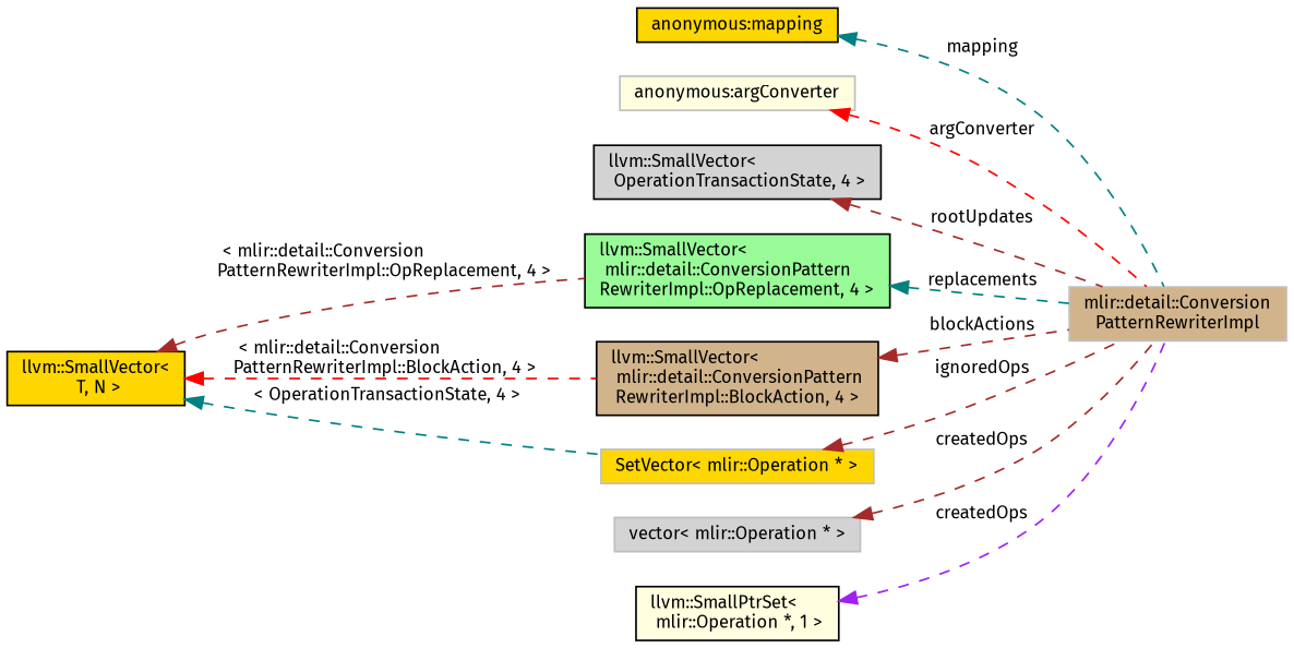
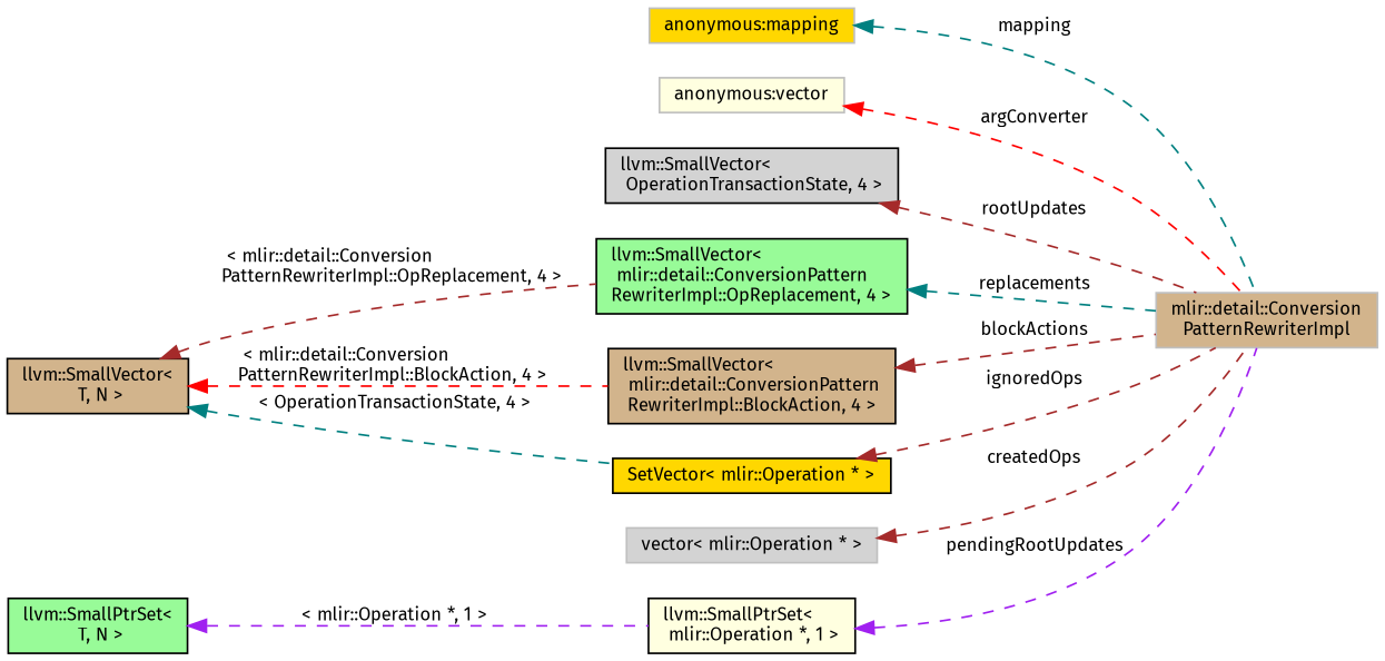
  digraph {
    fontname="Fira Sans"
    rankdir=LR
    node [color=black fillcolor=tan fontname="Fira Sans" fontsize=10 shape=record style=filled]
    edge [color=brown dir=back fontname="Fira Sans" fontsize=10 labelfontname=Helvetica labelfontsize=10 style=dashed]
    n1 [color=grey75 fontcolor=black height=0.2 label="mlir::detail::Conversion\lPatternRewriterImpl" width=0.4]
-   n2 [fillcolor=gold height=0.2 label="anonymous:mapping" width=0.4]
-   n3 [color=grey75 fillcolor=lightyellow height=0.2 label="anonymous:argConverter" width=0.4]
+   n2 [color=grey75 fillcolor=gold height=0.2 label="anonymous:mapping" width=0.4]
+   n3 [color=grey75 fillcolor=lightyellow height=0.2 label="anonymous:vector" width=0.4]
    n4 [fillcolor=lightgrey height=0.2 label="llvm::SmallVector\<\l OperationTransactionState, 4 \>" width=0.4]
-   n5 [fillcolor=gold height=0.2 label="llvm::SmallVector\<\l T, N \>" width=0.4]
+   n5 [height=0.2 label="llvm::SmallVector\<\l T, N \>" width=0.4]
    n6 [fillcolor=palegreen height=0.2 label="llvm::SmallVector\<\l mlir::detail::ConversionPattern\lRewriterImpl::OpReplacement, 4 \>" width=0.4]
    n7 [height=0.2 label="llvm::SmallVector\<\l mlir::detail::ConversionPattern\lRewriterImpl::BlockAction, 4 \>" width=0.4]
-   n8 [color=grey75 fillcolor=gold height=0.2 label="SetVector\< mlir::Operation * \>" width=0.4]
+   n8 [fillcolor=gold height=0.2 label="SetVector\< mlir::Operation * \>" width=0.4]
    n9 [color=grey75 fillcolor=lightgrey height=0.2 label="vector\< mlir::Operation * \>" width=0.4]
    n10 [fillcolor=lightyellow height=0.2 label="llvm::SmallPtrSet\<\l mlir::Operation *, 1 \>" width=0.4]
+   n11 [fillcolor=palegreen height=0.2 label="llvm::SmallPtrSet\<\l T, N \>" width=0.4]
    n2 -> n1 [color=teal label=" mapping"]
    n3 -> n1 [color=red label=" argConverter"]
    n4 -> n1 [label=" rootUpdates"]
    n5 -> n6 [label=" \< mlir::detail::Conversion\lPatternRewriterImpl::OpReplacement, 4 \>"]
    n5 -> n7 [color=red label=" \< mlir::detail::Conversion\lPatternRewriterImpl::BlockAction, 4 \>"]
    n5 -> n8 [color=teal label=" \< OperationTransactionState, 4 \>"]
    n6 -> n1 [color=teal label=" replacements"]
    n7 -> n1 [label=" blockActions"]
    n8 -> n1 [label=" ignoredOps"]
    n9 -> n1 [label=" createdOps"]
-   n10 -> n1 [color=purple label=" createdOps"]
+   n10 -> n1 [color=purple label=" pendingRootUpdates"]
+   n11 -> n10 [color=purple label=" \< mlir::Operation *, 1 \>"]
  }
